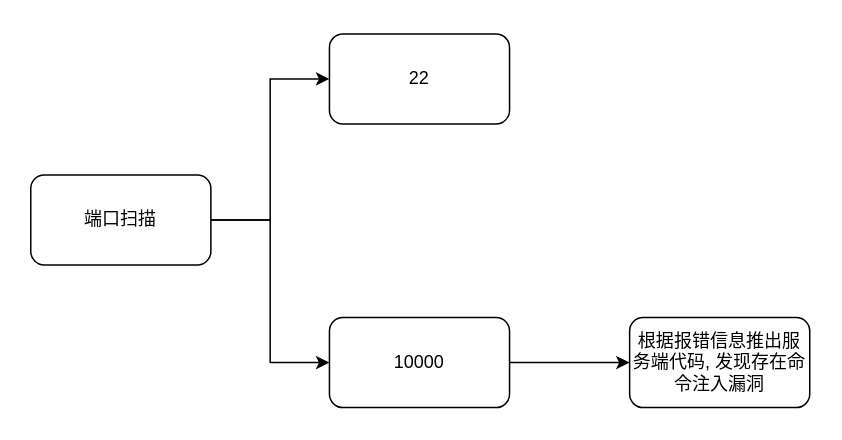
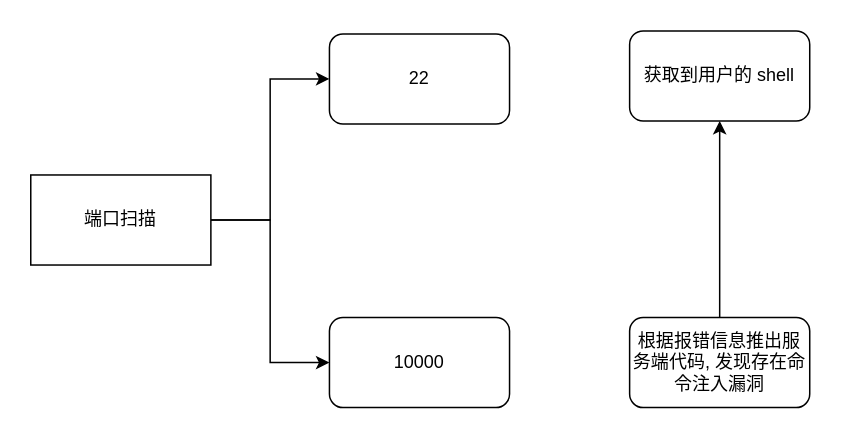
  <mxCell id="0" />
  <mxCell id="1" parent="0" />
  <mxCell id="2" value="" style="edgeStyle=orthogonalEdgeStyle;rounded=0;orthogonalLoop=1;jettySize=auto;html=1;entryX=0;entryY=0.5;entryDx=0;entryDy=0;" edge="1" parent="1" source="4" target="6"><mxGeometry relative="1" as="geometry" /></mxCell>
  <mxCell id="3" value="" style="edgeStyle=orthogonalEdgeStyle;rounded=0;orthogonalLoop=1;jettySize=auto;html=1;entryX=0;entryY=0.5;entryDx=0;entryDy=0;" edge="1" parent="1" source="4" target="7"><mxGeometry relative="1" as="geometry" /></mxCell>
- <mxCell id="4" value="端口扫描" style="rounded=1;whiteSpace=wrap;html=1;" vertex="1" parent="1"><mxGeometry x="20" y="116" width="120" height="60" as="geometry" /></mxCell>
- <mxCell id="5" value="" style="edgeStyle=orthogonalEdgeStyle;rounded=0;orthogonalLoop=1;jettySize=auto;html=1;" edge="1" parent="1" source="6" target="9"><mxGeometry relative="1" as="geometry" /></mxCell>
+ <mxCell id="4" value="端口扫描" style="whiteSpace=wrap;html=1;rounded=0;" vertex="1" parent="1"><mxGeometry x="20" y="116" width="120" height="60" as="geometry" /></mxCell>
  <mxCell id="6" value="10000" style="whiteSpace=wrap;html=1;rounded=1;" vertex="1" parent="1"><mxGeometry x="219" y="211" width="120" height="60" as="geometry" /></mxCell>
  <mxCell id="7" value="22" style="whiteSpace=wrap;html=1;rounded=1;" vertex="1" parent="1"><mxGeometry x="219" y="22" width="120" height="60" as="geometry" /></mxCell>
+ <mxCell id="8" value="" style="edgeStyle=orthogonalEdgeStyle;rounded=0;orthogonalLoop=1;jettySize=auto;html=1;" edge="1" parent="1" source="9" target="10"><mxGeometry relative="1" as="geometry" /></mxCell>
  <mxCell id="9" value="根据报错信息推出服务端代码, 发现存在命令注入漏洞" style="whiteSpace=wrap;html=1;rounded=1;" vertex="1" parent="1"><mxGeometry x="419" y="211" width="120" height="60" as="geometry" /></mxCell>
+ <mxCell id="10" value="获取到用户的 shell" style="whiteSpace=wrap;html=1;rounded=1;" vertex="1" parent="1"><mxGeometry x="419" y="20" width="120" height="60" as="geometry" /></mxCell>
